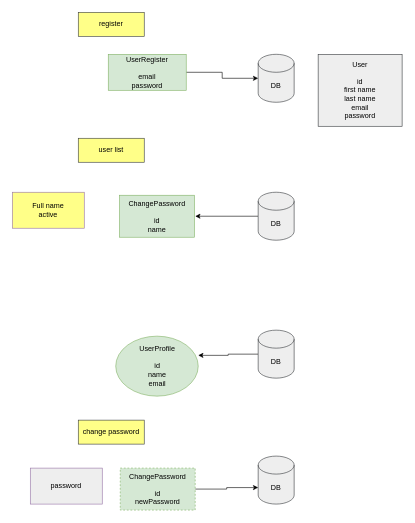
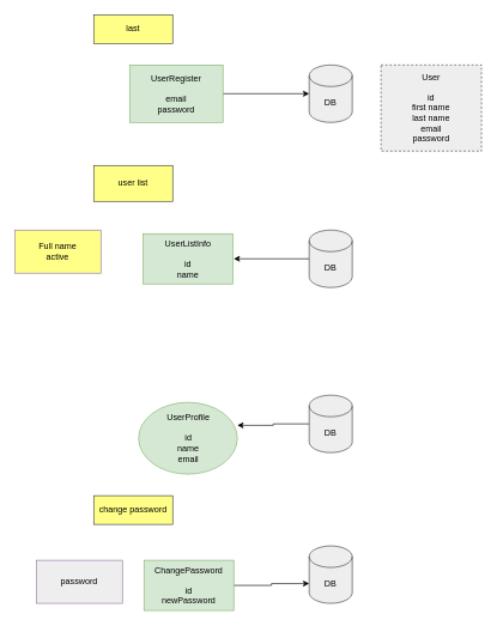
  <mxCell id="0" />
  <mxCell id="1" parent="0" />
- <mxCell id="2" value="register" style="rounded=0;whiteSpace=wrap;html=1;fillColor=#ffff88;strokeColor=#36393d;" vertex="1" parent="1"><mxGeometry x="130" y="20" width="110" height="40" as="geometry" /></mxCell>
+ <mxCell id="2" value="last" style="rounded=0;whiteSpace=wrap;html=1;fillColor=#ffff88;strokeColor=#36393d;" vertex="1" parent="1"><mxGeometry x="130" y="20" width="110" height="40" as="geometry" /></mxCell>
  <mxCell id="3" style="edgeStyle=orthogonalEdgeStyle;rounded=0;orthogonalLoop=1;jettySize=auto;html=1;entryX=0;entryY=0.5;entryDx=0;entryDy=0;entryPerimeter=0;" edge="1" parent="1" source="4" target="5"><mxGeometry relative="1" as="geometry" /></mxCell>
- <mxCell id="4" value="UserRegister&lt;br&gt;&lt;br&gt;email&lt;br&gt;password" style="rounded=0;whiteSpace=wrap;html=1;fillColor=#d5e8d4;strokeColor=#82b366;" vertex="1" parent="1"><mxGeometry x="180" y="90" width="130" height="60" as="geometry" /></mxCell>
+ <mxCell id="4" value="UserRegister&lt;br&gt;&lt;br&gt;email&lt;br&gt;password" style="rounded=0;whiteSpace=wrap;html=1;fillColor=#d5e8d4;strokeColor=#82b366;" vertex="1" parent="1"><mxGeometry x="180" y="90" width="130" height="80" as="geometry" /></mxCell>
  <mxCell id="5" value="DB" style="shape=cylinder3;whiteSpace=wrap;html=1;boundedLbl=1;backgroundOutline=1;size=15;fillColor=#eeeeee;strokeColor=#36393d;" vertex="1" parent="1"><mxGeometry x="430" y="90" width="60" height="80" as="geometry" /></mxCell>
- <mxCell id="6" value="User&lt;br&gt;&lt;br&gt;id&lt;br&gt;first name&lt;br&gt;last name&lt;br&gt;email&lt;br&gt;password" style="rounded=0;whiteSpace=wrap;html=1;fillColor=#eeeeee;strokeColor=#36393d;" vertex="1" parent="1"><mxGeometry x="530" y="90" width="140" height="120" as="geometry" /></mxCell>
- <mxCell id="7" value="user list" style="rounded=0;whiteSpace=wrap;html=1;fillColor=#ffff88;strokeColor=#36393d;" vertex="1" parent="1"><mxGeometry x="130" y="230" width="110" height="40" as="geometry" /></mxCell>
+ <mxCell id="6" value="User&lt;br&gt;&lt;br&gt;id&lt;br&gt;first name&lt;br&gt;last name&lt;br&gt;email&lt;br&gt;password" style="rounded=0;whiteSpace=wrap;html=1;fillColor=#eeeeee;strokeColor=#36393d;dashed=1;" vertex="1" parent="1"><mxGeometry x="530" y="90" width="140" height="120" as="geometry" /></mxCell>
+ <mxCell id="7" value="user list" style="rounded=0;whiteSpace=wrap;html=1;fillColor=#ffff88;strokeColor=#36393d;" vertex="1" parent="1"><mxGeometry x="130" y="230" width="110" height="50" as="geometry" /></mxCell>
  <mxCell id="8" style="edgeStyle=orthogonalEdgeStyle;rounded=0;orthogonalLoop=1;jettySize=auto;html=1;" edge="1" parent="1" source="9"><mxGeometry relative="1" as="geometry"><mxPoint x="325" y="360" as="targetPoint" /></mxGeometry></mxCell>
  <mxCell id="9" value="DB" style="shape=cylinder3;whiteSpace=wrap;html=1;boundedLbl=1;backgroundOutline=1;size=15;fillColor=#eeeeee;strokeColor=#36393d;" vertex="1" parent="1"><mxGeometry x="430" y="320" width="60" height="80" as="geometry" /></mxCell>
  <mxCell id="10" value="Full name&lt;br&gt;active" style="rounded=0;whiteSpace=wrap;html=1;fillColor=#ffff88;strokeColor=#9673a6;" vertex="1" parent="1"><mxGeometry x="20" y="320" width="120" height="60" as="geometry" /></mxCell>
- <mxCell id="11" value="ChangePassword&lt;br&gt;&lt;br&gt;id&lt;br&gt;name&lt;br&gt;" style="rounded=0;whiteSpace=wrap;html=1;fillColor=#d5e8d4;strokeColor=#82b366;" vertex="1" parent="1"><mxGeometry x="198.75" y="325" width="125" height="70" as="geometry" /></mxCell>
+ <mxCell id="11" value="UserListInfo&lt;br&gt;&lt;br&gt;id&lt;br&gt;name&lt;br&gt;" style="rounded=0;whiteSpace=wrap;html=1;fillColor=#d5e8d4;strokeColor=#82b366;" vertex="1" parent="1"><mxGeometry x="198.75" y="325" width="125" height="70" as="geometry" /></mxCell>
  <mxCell id="12" style="edgeStyle=orthogonalEdgeStyle;rounded=0;orthogonalLoop=1;jettySize=auto;html=1;entryX=1;entryY=0.32;entryDx=0;entryDy=0;entryPerimeter=0;" edge="1" parent="1" source="13" target="14"><mxGeometry relative="1" as="geometry" /></mxCell>
  <mxCell id="13" value="DB" style="shape=cylinder3;whiteSpace=wrap;html=1;boundedLbl=1;backgroundOutline=1;size=15;fillColor=#eeeeee;strokeColor=#36393d;" vertex="1" parent="1"><mxGeometry x="430" y="550" width="60" height="80" as="geometry" /></mxCell>
  <mxCell id="14" value="UserProfile&lt;br&gt;&lt;br&gt;id&lt;br&gt;name&lt;br&gt;email" style="ellipse;whiteSpace=wrap;html=1;fillColor=#d5e8d4;strokeColor=#82b366;" vertex="1" parent="1"><mxGeometry x="192.5" y="560" width="137.5" height="100" as="geometry" /></mxCell>
- <mxCell id="15" value="change password" style="rounded=0;whiteSpace=wrap;html=1;fillColor=#ffff88;strokeColor=#36393d;" vertex="1" parent="1"><mxGeometry x="130" y="700" width="110" height="40" as="geometry" /></mxCell>
+ <mxCell id="15" value="change password" style="rounded=0;whiteSpace=wrap;html=1;fillColor=#ffff88;strokeColor=#36393d;" vertex="1" parent="1"><mxGeometry x="130" y="690" width="110" height="40" as="geometry" /></mxCell>
  <mxCell id="16" value="DB" style="shape=cylinder3;whiteSpace=wrap;html=1;boundedLbl=1;backgroundOutline=1;size=15;fillColor=#eeeeee;strokeColor=#36393d;" vertex="1" parent="1"><mxGeometry x="430" y="760" width="60" height="80" as="geometry" /></mxCell>
  <mxCell id="17" style="edgeStyle=orthogonalEdgeStyle;rounded=0;orthogonalLoop=1;jettySize=auto;html=1;entryX=0;entryY=0;entryDx=0;entryDy=52.5;entryPerimeter=0;" edge="1" parent="1" source="18" target="16"><mxGeometry relative="1" as="geometry" /></mxCell>
- <mxCell id="18" value="ChangePassword&lt;br&gt;&lt;br&gt;id&lt;br&gt;newPassword" style="rounded=0;whiteSpace=wrap;html=1;fillColor=#d5e8d4;strokeColor=#82b366;dashed=1;" vertex="1" parent="1"><mxGeometry x="200" y="780" width="125" height="70" as="geometry" /></mxCell>
+ <mxCell id="18" value="ChangePassword&lt;br&gt;&lt;br&gt;id&lt;br&gt;newPassword" style="rounded=0;whiteSpace=wrap;html=1;fillColor=#d5e8d4;strokeColor=#82b366;" vertex="1" parent="1"><mxGeometry x="200" y="780" width="125" height="70" as="geometry" /></mxCell>
  <mxCell id="19" value="password" style="rounded=0;whiteSpace=wrap;html=1;fillColor=#eeeeee;strokeColor=#9673a6;" vertex="1" parent="1"><mxGeometry x="50" y="780" width="120" height="60" as="geometry" /></mxCell>
